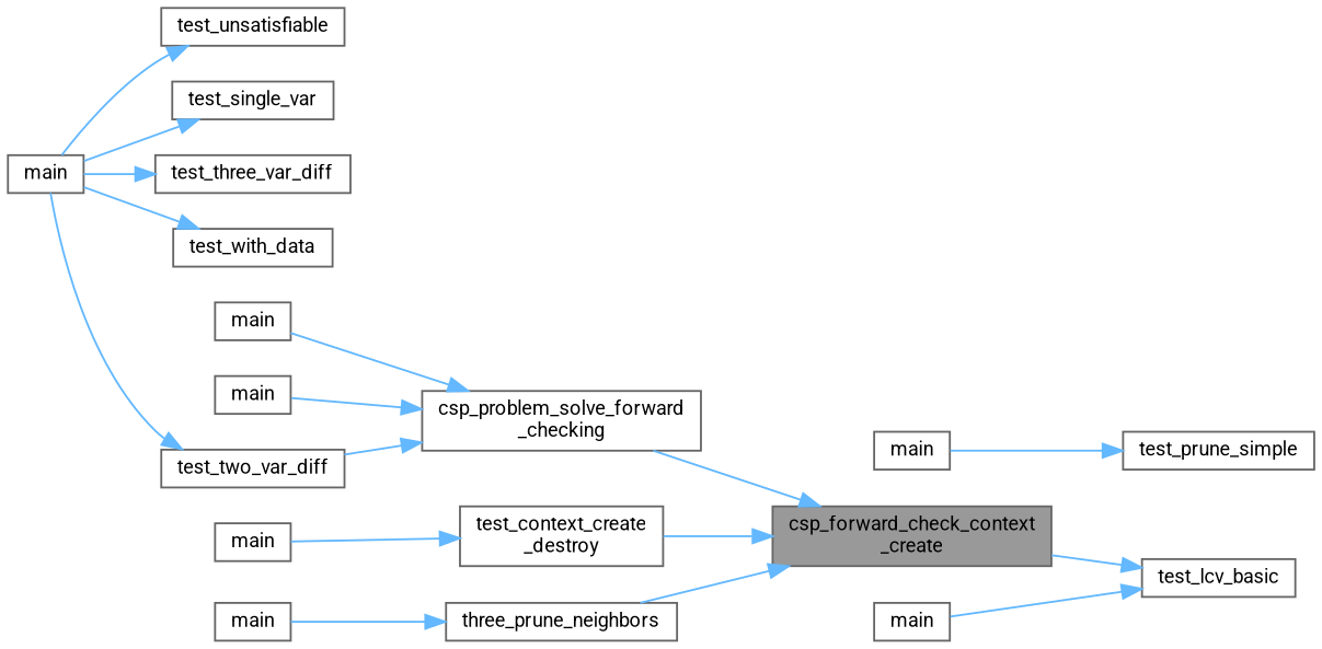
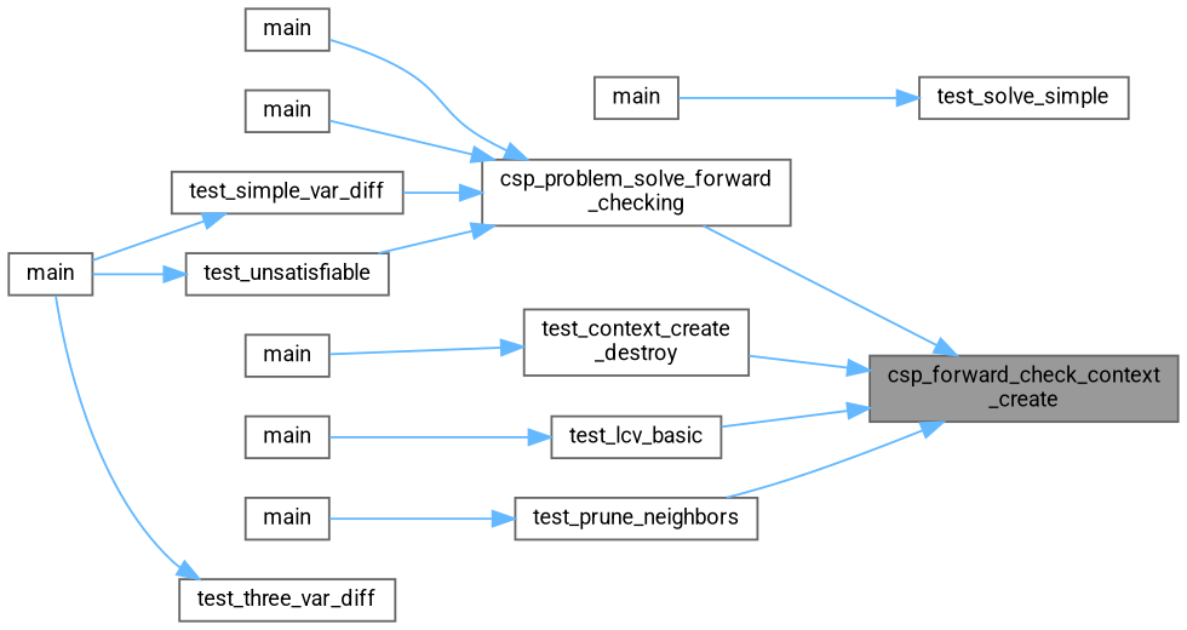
  digraph {
    rankdir=RL
    node [color=grey40 fillcolor=white fontname=Roboto fontsize=10 shape=box style=filled]
    edge [color=steelblue1 dir=back fontname=Roboto fontsize=10 labelfontname=Roboto labelfontsize=10 style=solid]
    n1 [color=gray40 fillcolor=grey60 fontcolor=black height=0.2 label="csp_forward_check_context\l_create" width=0.4]
    n2 [height=0.2 label="csp_problem_solve_forward\l_checking" width=0.4]
    n3 [height=0.2 label="test_context_create\l_destroy" width=0.4]
    n4 [height=0.2 label=test_lcv_basic width=0.4]
-   n5 [height=0.2 label=three_prune_neighbors width=0.4]
+   n5 [height=0.2 label=test_prune_neighbors width=0.4]
    n6 [height=0.2 label=main width=0.4]
    n7 [height=0.2 label=main width=0.4]
-   n8 [height=0.2 label=test_two_var_diff width=0.4]
+   n8 [height=0.2 label=test_simple_var_diff width=0.4]
    n9 [height=0.2 label=test_unsatisfiable width=0.4]
    n10 [height=0.2 label=main width=0.4]
    n11 [height=0.2 label=main width=0.4]
    n12 [height=0.2 label=main width=0.4]
-   n13 [height=0.2 label=test_single_var width=0.4]
    n14 [height=0.2 label=main width=0.4]
-   n15 [height=0.2 label=test_prune_simple width=0.4]
+   n15 [height=0.2 label=test_solve_simple width=0.4]
    n16 [height=0.2 label=main width=0.4]
    n17 [height=0.2 label=test_three_var_diff width=0.4]
-   n18 [height=0.2 label=test_with_data width=0.4]
    n1 -> n2
    n1 -> n3
-   n4 -> n1
+   n1 -> n4
    n1 -> n5
    n2 -> n6
    n2 -> n7
    n2 -> n8
+   n2 -> n9
    n3 -> n10
    n4 -> n11
    n5 -> n12
    n8 -> n14
    n9 -> n14
-   n13 -> n14
    n15 -> n16
    n17 -> n14
-   n18 -> n14
  }
